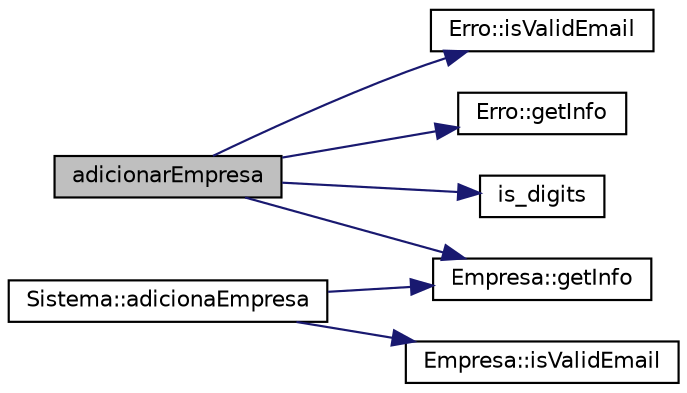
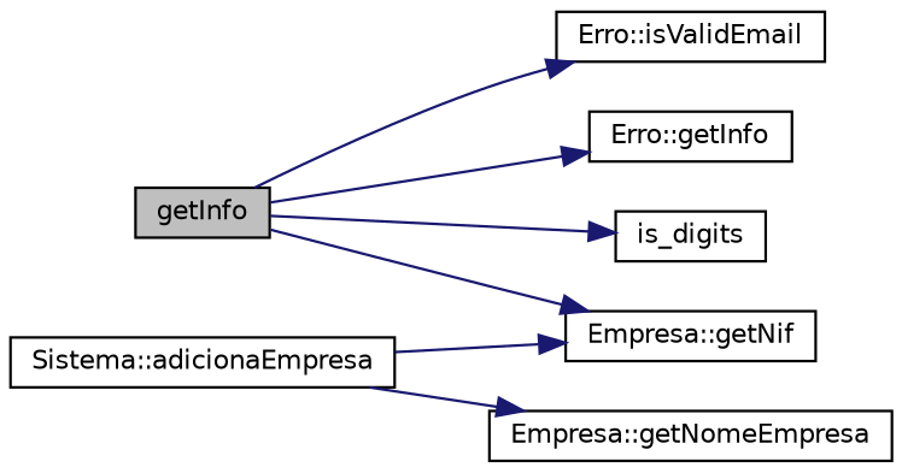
  digraph {
    rankdir=LR
    node [color=black fillcolor=white fontname=Helvetica fontsize=10 shape=record style=filled]
    edge [color=midnightblue fontname=Helvetica fontsize=10 labelfontname=Helvetica labelfontsize=10 style=solid]
-   n1 [fillcolor=grey75 fontcolor=black height=0.2 label=adicionarEmpresa width=0.4]
+   n1 [fillcolor=grey75 fontcolor=black height=0.2 label=getInfo width=0.4]
    n2 [height=0.2 label="Erro::isValidEmail" width=0.4]
    n3 [height=0.2 label="Erro::getInfo" width=0.4]
    n4 [height=0.2 label=is_digits width=0.4]
-   n5 [height=0.2 label="Empresa::getInfo" width=0.4]
+   n5 [height=0.2 label="Empresa::getNif" width=0.4]
    n6 [height=0.2 label="Sistema::adicionaEmpresa" width=0.4]
-   n7 [height=0.2 label="Empresa::isValidEmail" width=0.4]
+   n7 [height=0.2 label="Empresa::getNomeEmpresa" width=0.4]
    n1 -> n2
    n1 -> n3
    n1 -> n4
    n1 -> n5
    n6 -> n5
    n6 -> n7
  }
